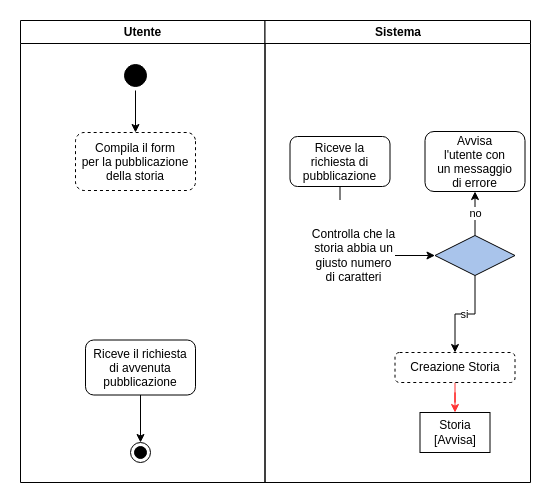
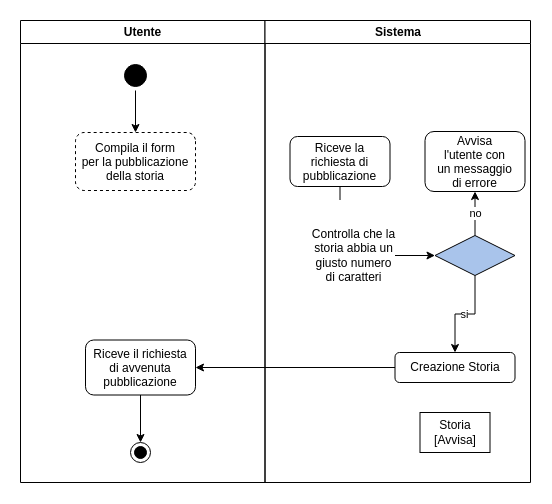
  <mxCell id="0" />
  <mxCell id="1" parent="0" />
  <mxCell id="2" value="Utente" style="swimlane;whiteSpace=wrap" parent="1" vertex="1"><mxGeometry x="20" y="20" width="244.5" height="462" as="geometry" /></mxCell>
  <mxCell id="3" style="edgeStyle=orthogonalEdgeStyle;rounded=0;orthogonalLoop=1;jettySize=auto;html=1;exitX=0.5;exitY=1;exitDx=0;exitDy=0;entryX=0;entryY=0.5;entryDx=0;entryDy=0;strokeColor=#000000;" edge="1" parent="2" source="4" target="5"><mxGeometry relative="1" as="geometry" /></mxCell>
  <mxCell id="4" value="" style="ellipse;shape=startState;fillColor=#000000;strokeColor=#000000;" parent="2" vertex="1"><mxGeometry x="100" y="40" width="30" height="30" as="geometry" /></mxCell>
  <mxCell id="5" value="Compila il form&#10;per la pubblicazione&#10;della storia" style="direction=south;rounded=1;dashed=1;" parent="2" vertex="1"><mxGeometry x="55" y="112" width="120" height="58" as="geometry" /></mxCell>
  <mxCell id="6" style="edgeStyle=orthogonalEdgeStyle;rounded=0;orthogonalLoop=1;jettySize=auto;html=1;exitX=0.5;exitY=1;exitDx=0;exitDy=0;entryX=0.5;entryY=0;entryDx=0;entryDy=0;strokeColor=#000000;" edge="1" parent="2" source="7" target="8"><mxGeometry relative="1" as="geometry" /></mxCell>
  <mxCell id="7" value="Riceve il richiesta&#10;di avvenuta&#10;pubblicazione" style="rounded=1;" parent="2" vertex="1"><mxGeometry x="65" y="319.5" width="110" height="55" as="geometry" /></mxCell>
  <mxCell id="8" value="" style="ellipse;html=1;shape=endState;fillColor=#000000;strokeColor=#000000;" parent="2" vertex="1"><mxGeometry x="110" y="422" width="20" height="20" as="geometry" /></mxCell>
  <mxCell id="9" value="Sistema" style="swimlane;whiteSpace=wrap" parent="1" vertex="1"><mxGeometry x="264.5" y="20" width="265.5" height="462" as="geometry" /></mxCell>
  <mxCell id="10" value="&#10;&#10;&lt;span style=&quot;color: rgb(0, 0, 0); font-family: helvetica; font-size: 12px; font-style: normal; font-weight: 400; letter-spacing: normal; text-align: center; text-indent: 0px; text-transform: none; word-spacing: 0px; display: inline; float: none;&quot;&gt;Controlla che la&lt;/span&gt;&lt;br style=&quot;padding: 0px; margin: 0px; color: rgb(0, 0, 0); font-family: helvetica; font-size: 12px; font-style: normal; font-weight: 400; letter-spacing: normal; text-align: center; text-indent: 0px; text-transform: none; word-spacing: 0px;&quot;&gt;&lt;span style=&quot;color: rgb(0, 0, 0); font-family: helvetica; font-size: 12px; font-style: normal; font-weight: 400; letter-spacing: normal; text-align: center; text-indent: 0px; text-transform: none; word-spacing: 0px; display: inline; float: none;&quot;&gt;storia abbia un&lt;/span&gt;&lt;br style=&quot;padding: 0px; margin: 0px; color: rgb(0, 0, 0); font-family: helvetica; font-size: 12px; font-style: normal; font-weight: 400; letter-spacing: normal; text-align: center; text-indent: 0px; text-transform: none; word-spacing: 0px;&quot;&gt;&lt;span style=&quot;color: rgb(0, 0, 0); font-family: helvetica; font-size: 12px; font-style: normal; font-weight: 400; letter-spacing: normal; text-align: center; text-indent: 0px; text-transform: none; word-spacing: 0px; display: inline; float: none;&quot;&gt;giusto numero&lt;/span&gt;&lt;br style=&quot;padding: 0px; margin: 0px; color: rgb(0, 0, 0); font-family: helvetica; font-size: 12px; font-style: normal; font-weight: 400; letter-spacing: normal; text-align: center; text-indent: 0px; text-transform: none; word-spacing: 0px;&quot;&gt;&lt;span style=&quot;color: rgb(0, 0, 0); font-family: helvetica; font-size: 12px; font-style: normal; font-weight: 400; letter-spacing: normal; text-align: center; text-indent: 0px; text-transform: none; word-spacing: 0px; display: inline; float: none;&quot;&gt;di caratteri&lt;/span&gt;&#10;&#10;" style="edgeStyle=orthogonalEdgeStyle;rounded=0;orthogonalLoop=1;jettySize=auto;html=1;exitX=0.5;exitY=1;exitDx=0;exitDy=0;entryX=0;entryY=0.5;entryDx=0;entryDy=0;strokeColor=#000000;labelBackgroundColor=default;" edge="1" parent="9" source="11" target="14"><mxGeometry relative="1" as="geometry" /></mxCell>
  <mxCell id="11" value="Riceve la&#10;richiesta di&#10;pubblicazione" style="rounded=1;" parent="9" vertex="1"><mxGeometry x="25" y="116" width="100" height="50" as="geometry" /></mxCell>
  <mxCell id="12" value="no" style="edgeStyle=orthogonalEdgeStyle;rounded=0;orthogonalLoop=1;jettySize=auto;html=1;exitX=0.5;exitY=0;exitDx=0;exitDy=0;entryX=0.5;entryY=1;entryDx=0;entryDy=0;strokeColor=#000000;" edge="1" parent="9" source="14" target="15"><mxGeometry relative="1" as="geometry" /></mxCell>
  <mxCell id="13" value="si" style="edgeStyle=orthogonalEdgeStyle;rounded=0;orthogonalLoop=1;jettySize=auto;html=1;exitX=0.5;exitY=1;exitDx=0;exitDy=0;entryX=0.5;entryY=0;entryDx=0;entryDy=0;strokeColor=#000000;" edge="1" parent="9" source="14" target="17"><mxGeometry relative="1" as="geometry"><mxPoint x="210" y="302" as="targetPoint" /></mxGeometry></mxCell>
  <mxCell id="14" value="" style="rhombus;fillColor=#A9C4EB;strokeColor=#000000;" parent="9" vertex="1"><mxGeometry x="170" y="215" width="80" height="40" as="geometry" /></mxCell>
  <mxCell id="15" value="Avvisa&#10;l'utente con&#10;un messaggio&#10;di errore" style="rounded=1;" parent="9" vertex="1"><mxGeometry x="160" y="111" width="100" height="60" as="geometry" /></mxCell>
- <mxCell id="16" style="edgeStyle=orthogonalEdgeStyle;rounded=0;orthogonalLoop=1;jettySize=auto;html=1;exitX=0.5;exitY=1;exitDx=0;exitDy=0;labelBackgroundColor=default;strokeColor=#FF3333;" edge="1" parent="9" source="17" target="18"><mxGeometry relative="1" as="geometry" /></mxCell>
- <mxCell id="17" value="Creazione Storia" style="rounded=1;whiteSpace=wrap;html=1;strokeColor=#000000;fillColor=#FFFFFF;dashed=1;" vertex="1" parent="9"><mxGeometry x="130" y="332" width="120" height="30" as="geometry" /></mxCell>
+ <mxCell id="17" value="Creazione Storia" style="rounded=1;whiteSpace=wrap;html=1;strokeColor=#000000;fillColor=#FFFFFF;" vertex="1" parent="9"><mxGeometry x="130" y="332" width="120" height="30" as="geometry" /></mxCell>
  <mxCell id="18" value="Storia&lt;br&gt;[Avvisa]" style="rounded=0;whiteSpace=wrap;html=1;strokeColor=#000000;fillColor=#FFFFFF;" vertex="1" parent="9"><mxGeometry x="155" y="392" width="70" height="40" as="geometry" /></mxCell>
+ <mxCell id="19" style="edgeStyle=orthogonalEdgeStyle;rounded=0;orthogonalLoop=1;jettySize=auto;html=1;exitX=0;exitY=0.5;exitDx=0;exitDy=0;entryX=1;entryY=0.5;entryDx=0;entryDy=0;labelBackgroundColor=default;strokeColor=#000000;" edge="1" parent="1" source="17" target="7"><mxGeometry relative="1" as="geometry" /></mxCell>
